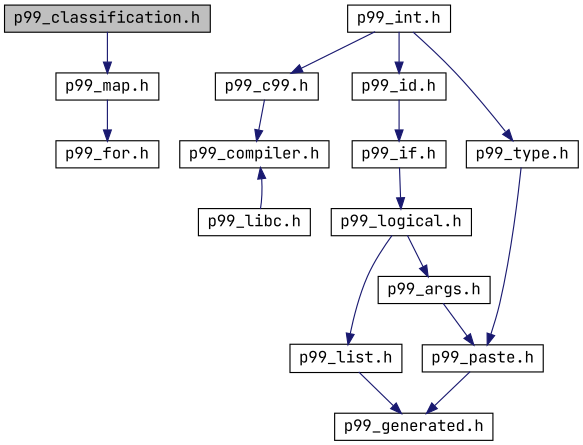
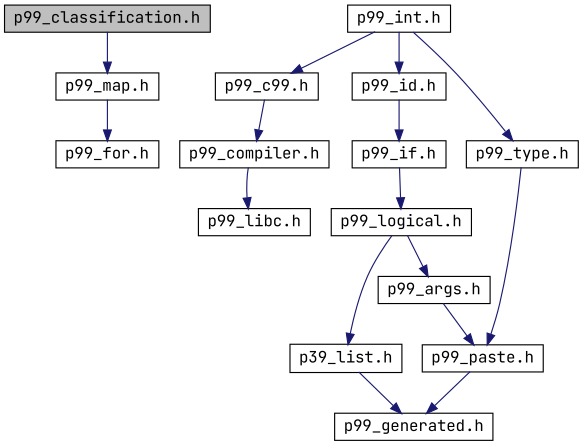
  digraph {
    fontname="JetBrains Mono"
    node [color=black fillcolor=white fontname="JetBrains Mono" fontsize=14 shape=record style=filled]
    edge [color=midnightblue fontname="JetBrains Mono" fontsize=14 labelfontname=Helvetica labelfontsize=14 style=solid]
    n1 [fillcolor=grey75 fontcolor=black height=0.2 label="p99_classification.h" width=0.4]
    n2 [height=0.2 label="p99_map.h" width=0.4]
    n3 [height=0.2 label="p99_for.h" width=0.4]
    n4 [height=0.2 label="p99_int.h" width=0.4]
    n5 [height=0.2 label="p99_c99.h" width=0.4]
    n6 [height=0.2 label="p99_id.h" width=0.4]
    n7 [height=0.2 label="p99_type.h" width=0.4]
    n8 [height=0.2 label="p99_compiler.h" width=0.4]
    n9 [height=0.2 label="p99_if.h" width=0.4]
    n10 [height=0.2 label="p99_paste.h" width=0.4]
    n11 [height=0.2 label="p99_libc.h" width=0.4]
    n12 [height=0.2 label="p99_args.h" width=0.4]
    n13 [height=0.2 label="p99_generated.h" width=0.4]
    n14 [height=0.2 label="p99_logical.h" width=0.4]
-   n15 [height=0.2 label="p99_list.h" width=0.4]
+   n15 [height=0.2 label="p39_list.h" width=0.4]
    n1 -> n2
    n2 -> n3
    n4 -> n5
    n4 -> n6
    n4 -> n7
    n5 -> n8
    n6 -> n9
    n7 -> n10
-   n11 -> n8
+   n8 -> n11
    n9 -> n14
    n10 -> n13
    n12 -> n10
    n14 -> n12
    n14 -> n15
    n15 -> n13
  }
